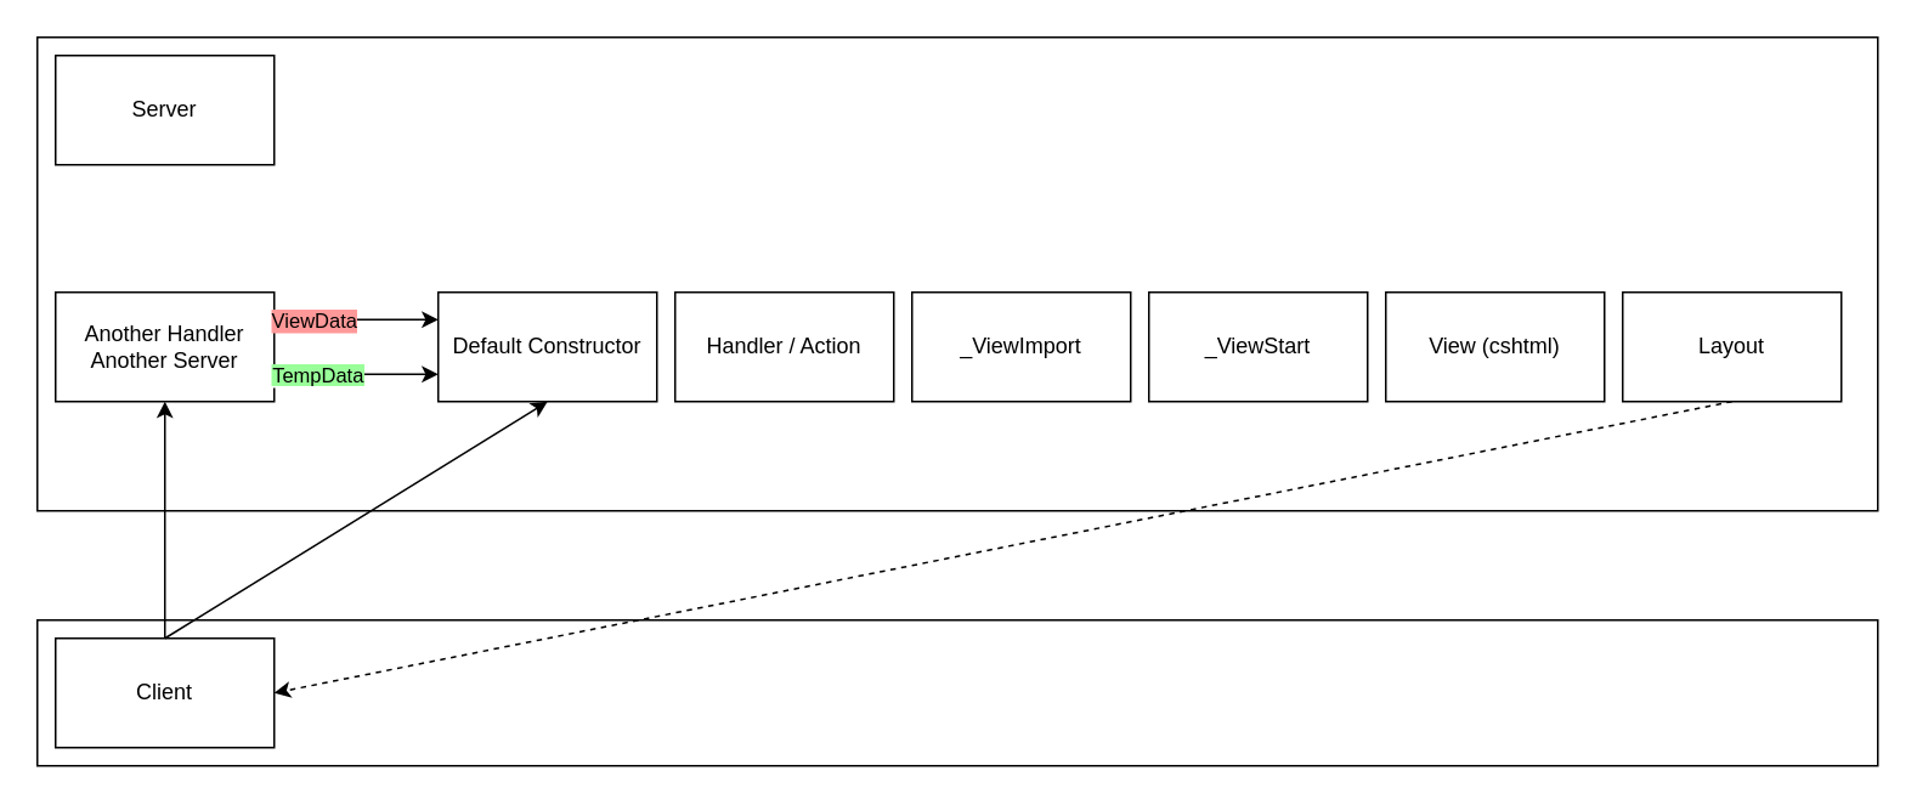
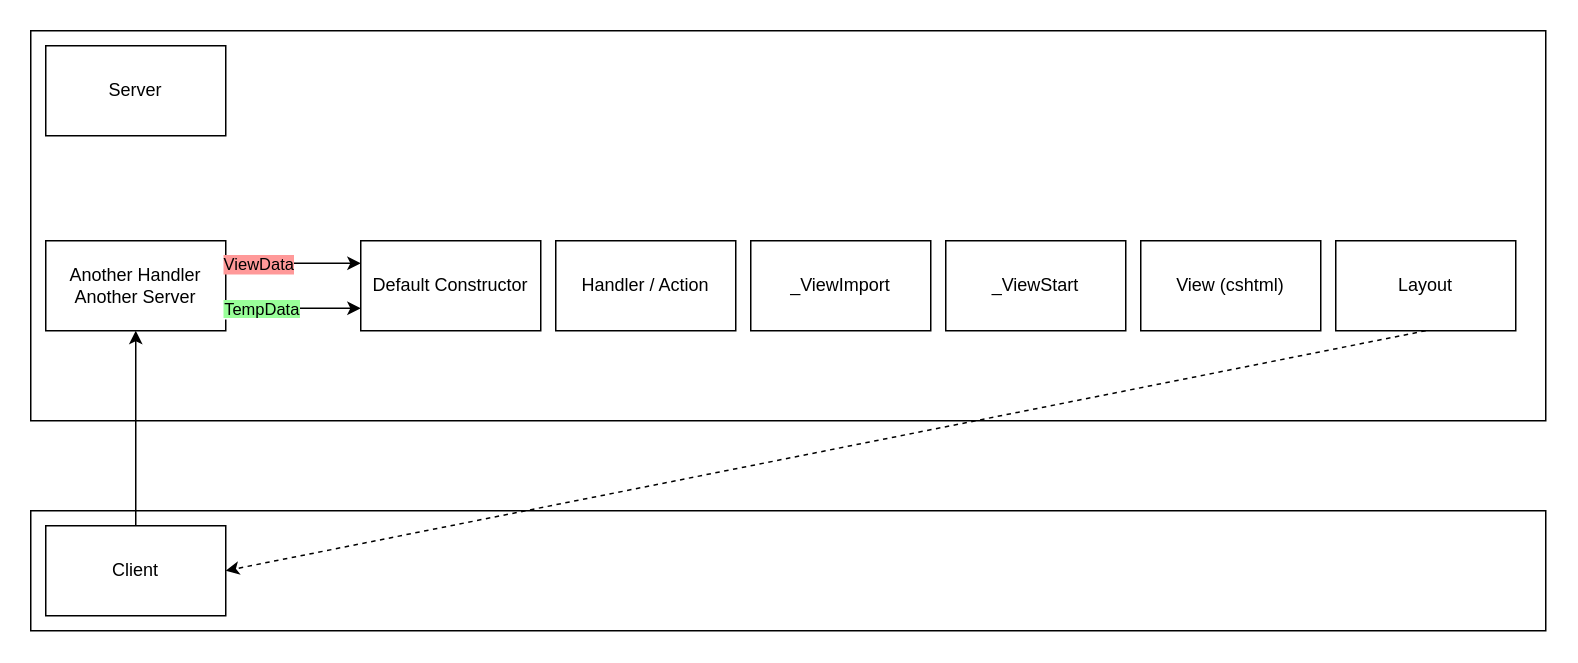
  <mxCell id="0" />
  <mxCell id="1" parent="0" />
  <mxCell id="2" value="" style="rounded=0;whiteSpace=wrap;html=1;" parent="1" vertex="1"><mxGeometry x="20" y="20" width="1010" height="260" as="geometry" /></mxCell>
  <mxCell id="3" value="Server" style="rounded=0;whiteSpace=wrap;html=1;" parent="1" vertex="1"><mxGeometry x="30" y="30" width="120" height="60" as="geometry" /></mxCell>
  <mxCell id="4" value="" style="rounded=0;whiteSpace=wrap;html=1;" parent="1" vertex="1"><mxGeometry x="20" y="340" width="1010" height="80" as="geometry" /></mxCell>
  <mxCell id="5" value="Client" style="rounded=0;whiteSpace=wrap;html=1;" parent="1" vertex="1"><mxGeometry x="30" y="350" width="120" height="60" as="geometry" /></mxCell>
  <mxCell id="6" value="_ViewImport" style="rounded=0;whiteSpace=wrap;html=1;" parent="1" vertex="1"><mxGeometry x="500" y="160" width="120" height="60" as="geometry" /></mxCell>
  <mxCell id="7" value="_ViewStart" style="rounded=0;whiteSpace=wrap;html=1;" parent="1" vertex="1"><mxGeometry x="630" y="160" width="120" height="60" as="geometry" /></mxCell>
  <mxCell id="8" value="View (cshtml)" style="rounded=0;whiteSpace=wrap;html=1;" parent="1" vertex="1"><mxGeometry x="760" y="160" width="120" height="60" as="geometry" /></mxCell>
  <mxCell id="9" value="Handler / Action" style="rounded=0;whiteSpace=wrap;html=1;" parent="1" vertex="1"><mxGeometry x="370" y="160" width="120" height="60" as="geometry" /></mxCell>
  <mxCell id="10" value="Default Constructor" style="rounded=0;whiteSpace=wrap;html=1;" parent="1" vertex="1"><mxGeometry x="240" y="160" width="120" height="60" as="geometry" /></mxCell>
  <mxCell id="11" value="Layout" style="rounded=0;whiteSpace=wrap;html=1;" parent="1" vertex="1"><mxGeometry x="890" y="160" width="120" height="60" as="geometry" /></mxCell>
  <mxCell id="12" value="Another Handler&lt;br&gt;Another Server" style="rounded=0;whiteSpace=wrap;html=1;" parent="1" vertex="1"><mxGeometry x="30" y="160" width="120" height="60" as="geometry" /></mxCell>
  <mxCell id="13" value="" style="endArrow=classic;html=1;rounded=0;exitX=1;exitY=0.25;exitDx=0;exitDy=0;entryX=0;entryY=0.25;entryDx=0;entryDy=0;" parent="1" source="12" target="10" edge="1"><mxGeometry width="50" height="50" relative="1" as="geometry"><mxPoint x="170" y="150" as="sourcePoint" /><mxPoint x="220" y="100" as="targetPoint" /></mxGeometry></mxCell>
  <mxCell id="14" value="ViewData" style="edgeLabel;html=1;align=center;verticalAlign=middle;resizable=0;points=[];labelBackgroundColor=#FF9999;" parent="13" vertex="1" connectable="0"><mxGeometry x="-0.531" relative="1" as="geometry"><mxPoint as="offset" /></mxGeometry></mxCell>
  <mxCell id="15" value="" style="endArrow=classic;html=1;rounded=0;exitX=1;exitY=0.75;exitDx=0;exitDy=0;entryX=0;entryY=0.75;entryDx=0;entryDy=0;" parent="1" source="12" target="10" edge="1"><mxGeometry width="50" height="50" relative="1" as="geometry"><mxPoint x="190" y="160" as="sourcePoint" /><mxPoint x="240" y="110" as="targetPoint" /></mxGeometry></mxCell>
  <mxCell id="16" value="&lt;span style=&quot;background-color: rgb(153 , 255 , 153)&quot;&gt;TempData&lt;/span&gt;" style="edgeLabel;html=1;align=center;verticalAlign=middle;resizable=0;points=[];" parent="15" vertex="1" connectable="0"><mxGeometry x="-0.494" relative="1" as="geometry"><mxPoint as="offset" /></mxGeometry></mxCell>
- <mxCell id="17" value="" style="endArrow=classic;html=1;rounded=0;exitX=0.5;exitY=0;exitDx=0;exitDy=0;entryX=0.5;entryY=1;entryDx=0;entryDy=0;" parent="1" source="5" target="10" edge="1"><mxGeometry width="50" height="50" relative="1" as="geometry"><mxPoint x="540" y="420" as="sourcePoint" /><mxPoint x="590" y="370" as="targetPoint" /></mxGeometry></mxCell>
  <mxCell id="18" value="" style="endArrow=classic;html=1;rounded=0;exitX=0.5;exitY=1;exitDx=0;exitDy=0;entryX=1;entryY=0.5;entryDx=0;entryDy=0;dashed=1;" parent="1" source="11" target="5" edge="1"><mxGeometry width="50" height="50" relative="1" as="geometry"><mxPoint x="540" y="420" as="sourcePoint" /><mxPoint x="590" y="370" as="targetPoint" /></mxGeometry></mxCell>
  <mxCell id="19" value="" style="endArrow=classic;html=1;rounded=0;entryX=0.5;entryY=1;entryDx=0;entryDy=0;" parent="1" target="12" edge="1"><mxGeometry width="50" height="50" relative="1" as="geometry"><mxPoint x="90" y="350" as="sourcePoint" /><mxPoint x="590" y="370" as="targetPoint" /></mxGeometry></mxCell>
